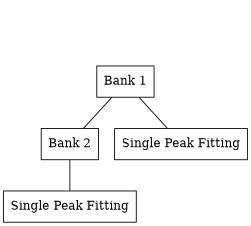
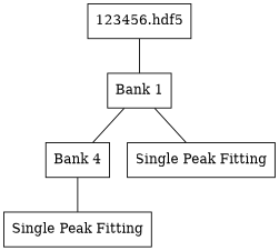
  graph {
    node [shape=box]
+   n1 [label="123456.hdf5"]
    n2 [label="Bank 1"]
-   n3 [label="Bank 2"]
+   n3 [label="Bank 4"]
    n4 [label="Single Peak Fitting"]
    n5 [label="Single Peak Fitting"]
+   n1 -- n2
    n2 -- n3
    n2 -- n4
    n3 -- n5
  }
